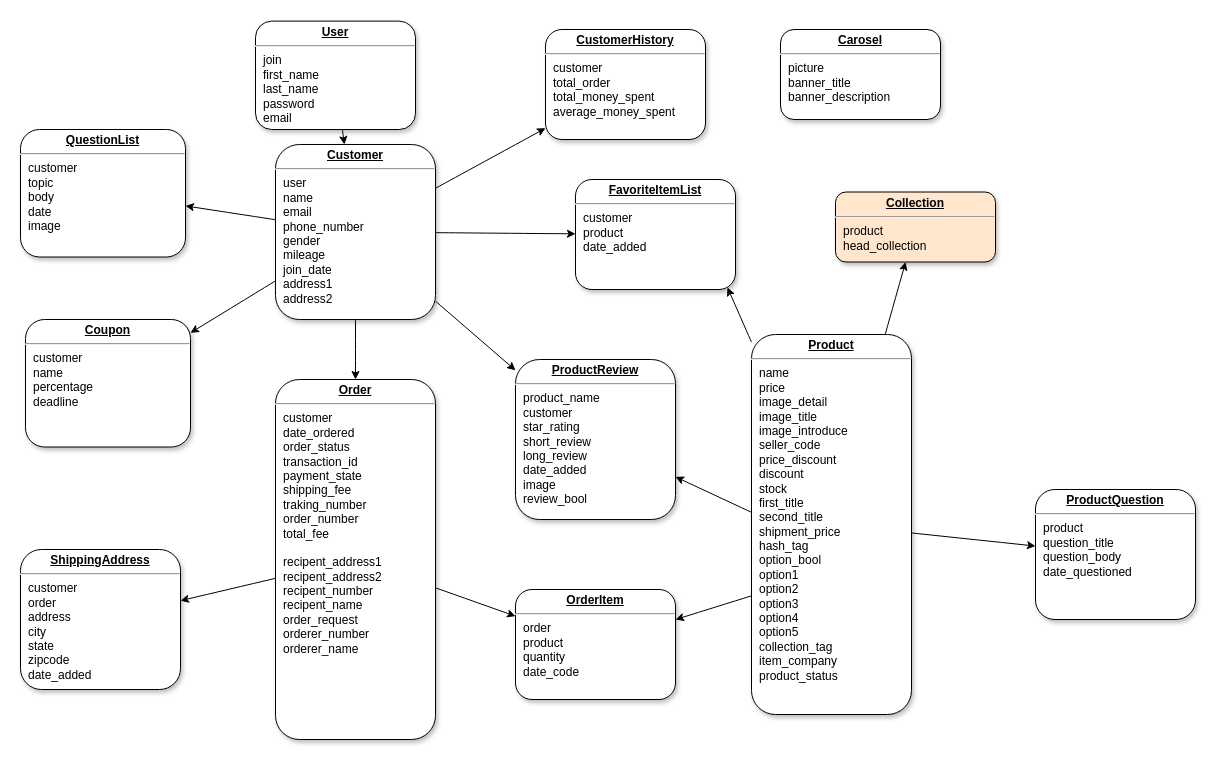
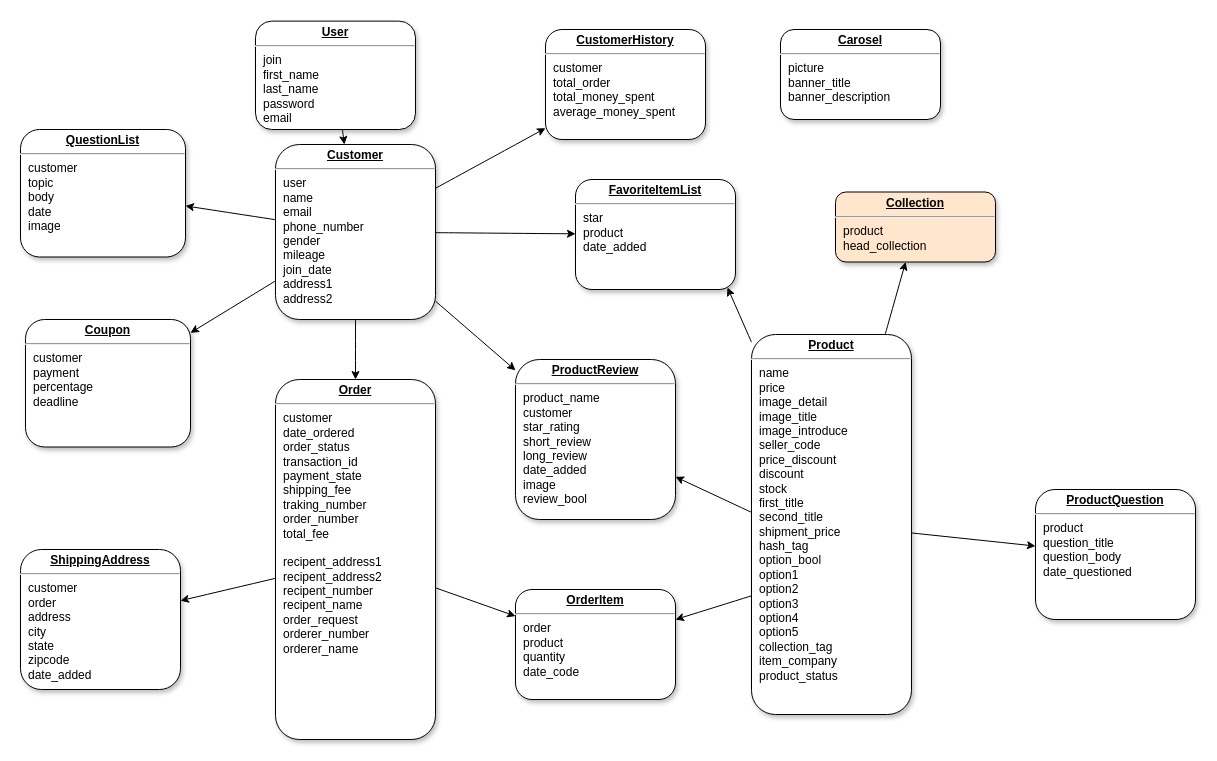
  <mxCell id="0" />
  <mxCell id="1" parent="0" />
  <mxCell id="2" value="&lt;p style=&quot;margin: 0px ; margin-top: 4px ; text-align: center ; text-decoration: underline&quot;&gt;&lt;b&gt;Order&lt;/b&gt;&lt;/p&gt;&lt;hr&gt;&lt;p style=&quot;margin: 0px ; margin-left: 8px&quot;&gt;customer&lt;/p&gt;&lt;p style=&quot;margin: 0px ; margin-left: 8px&quot;&gt;date_ordered&lt;/p&gt;&lt;p style=&quot;margin: 0px ; margin-left: 8px&quot;&gt;order_status&lt;/p&gt;&lt;p style=&quot;margin: 0px ; margin-left: 8px&quot;&gt;transaction_id&lt;/p&gt;&lt;p style=&quot;margin: 0px ; margin-left: 8px&quot;&gt;payment_state&lt;/p&gt;&lt;p style=&quot;margin: 0px ; margin-left: 8px&quot;&gt;shipping_fee&lt;/p&gt;&lt;p style=&quot;margin: 0px ; margin-left: 8px&quot;&gt;traking_number&lt;/p&gt;&lt;p style=&quot;margin: 0px ; margin-left: 8px&quot;&gt;order_number&lt;/p&gt;&lt;p style=&quot;margin: 0px ; margin-left: 8px&quot;&gt;total_fee&lt;br&gt;&lt;/p&gt;&lt;p style=&quot;margin: 0px ; margin-left: 8px&quot;&gt;&lt;br&gt;&lt;/p&gt;&lt;p style=&quot;margin: 0px ; margin-left: 8px&quot;&gt;recipent_address1&lt;/p&gt;&lt;p style=&quot;margin: 0px ; margin-left: 8px&quot;&gt;recipent_address2&lt;/p&gt;&lt;p style=&quot;margin: 0px ; margin-left: 8px&quot;&gt;recipent_number&lt;/p&gt;&lt;p style=&quot;margin: 0px ; margin-left: 8px&quot;&gt;recipent_name&lt;/p&gt;&lt;p style=&quot;margin: 0px ; margin-left: 8px&quot;&gt;order_request&lt;/p&gt;&lt;p style=&quot;margin: 0px ; margin-left: 8px&quot;&gt;orderer_number&lt;/p&gt;&lt;p style=&quot;margin: 0px ; margin-left: 8px&quot;&gt;orderer_name&lt;/p&gt;" style="verticalAlign=top;align=left;overflow=fill;fontSize=12;fontFamily=Helvetica;html=1;shadow=1;rounded=1;" parent="1" vertex="1"><mxGeometry x="275" y="379" width="160" height="360" as="geometry" /></mxCell>
  <mxCell id="3" value="&lt;p style=&quot;margin: 0px ; margin-top: 4px ; text-align: center ; text-decoration: underline&quot;&gt;&lt;strong&gt;OrderItem&lt;/strong&gt;&lt;/p&gt;&lt;hr&gt;&lt;p style=&quot;margin: 0px ; margin-left: 8px&quot;&gt;order&lt;/p&gt;&lt;p style=&quot;margin: 0px ; margin-left: 8px&quot;&gt;product&lt;/p&gt;&lt;p style=&quot;margin: 0px ; margin-left: 8px&quot;&gt;quantity&lt;/p&gt;&lt;p style=&quot;margin: 0px ; margin-left: 8px&quot;&gt;date_code&amp;nbsp;&lt;/p&gt;" style="verticalAlign=top;align=left;overflow=fill;fontSize=12;fontFamily=Helvetica;html=1;shadow=1;rounded=1;" parent="1" vertex="1"><mxGeometry x="515" y="589" width="160" height="110" as="geometry" /></mxCell>
  <mxCell id="4" value="&lt;p style=&quot;margin: 0px ; margin-top: 4px ; text-align: center ; text-decoration: underline&quot;&gt;&lt;strong&gt;Customer&lt;/strong&gt;&lt;/p&gt;&lt;hr&gt;&lt;p style=&quot;margin: 0px ; margin-left: 8px&quot;&gt;user&lt;/p&gt;&lt;p style=&quot;margin: 0px ; margin-left: 8px&quot;&gt;name&lt;/p&gt;&lt;p style=&quot;margin: 0px ; margin-left: 8px&quot;&gt;email&lt;/p&gt;&lt;p style=&quot;margin: 0px ; margin-left: 8px&quot;&gt;phone_number&lt;/p&gt;&lt;p style=&quot;margin: 0px ; margin-left: 8px&quot;&gt;gender&lt;/p&gt;&lt;p style=&quot;margin: 0px ; margin-left: 8px&quot;&gt;mileage&lt;/p&gt;&lt;p style=&quot;margin: 0px ; margin-left: 8px&quot;&gt;join_date&lt;/p&gt;&lt;p style=&quot;margin: 0px ; margin-left: 8px&quot;&gt;address1&lt;/p&gt;&lt;p style=&quot;margin: 0px ; margin-left: 8px&quot;&gt;address2&lt;/p&gt;" style="verticalAlign=top;align=left;overflow=fill;fontSize=12;fontFamily=Helvetica;html=1;shadow=1;rounded=1;" parent="1" vertex="1"><mxGeometry x="275" y="144" width="160" height="175" as="geometry" /></mxCell>
  <mxCell id="5" value="&lt;p style=&quot;margin: 0px ; margin-top: 4px ; text-align: center ; text-decoration: underline&quot;&gt;&lt;b&gt;ShippingAddress&lt;/b&gt;&lt;/p&gt;&lt;hr&gt;&lt;p style=&quot;margin: 0px ; margin-left: 8px&quot;&gt;customer&lt;/p&gt;&lt;p style=&quot;margin: 0px ; margin-left: 8px&quot;&gt;order&lt;/p&gt;&lt;p style=&quot;margin: 0px ; margin-left: 8px&quot;&gt;address&lt;/p&gt;&lt;p style=&quot;margin: 0px ; margin-left: 8px&quot;&gt;city&lt;/p&gt;&lt;p style=&quot;margin: 0px ; margin-left: 8px&quot;&gt;state&lt;/p&gt;&lt;p style=&quot;margin: 0px ; margin-left: 8px&quot;&gt;zipcode&lt;/p&gt;&lt;p style=&quot;margin: 0px ; margin-left: 8px&quot;&gt;date_added&lt;/p&gt;" style="verticalAlign=top;align=left;overflow=fill;fontSize=12;fontFamily=Helvetica;html=1;shadow=1;rounded=1;" parent="1" vertex="1"><mxGeometry x="20" y="549" width="160" height="140" as="geometry" /></mxCell>
  <mxCell id="6" value="&lt;p style=&quot;margin: 0px ; margin-top: 4px ; text-align: center ; text-decoration: underline&quot;&gt;&lt;b&gt;User&lt;/b&gt;&lt;/p&gt;&lt;hr&gt;&lt;p style=&quot;margin: 0px ; margin-left: 8px&quot;&gt;join&lt;/p&gt;&lt;p style=&quot;margin: 0px ; margin-left: 8px&quot;&gt;first_name&lt;/p&gt;&lt;p style=&quot;margin: 0px ; margin-left: 8px&quot;&gt;last_name&lt;/p&gt;&lt;p style=&quot;margin: 0px ; margin-left: 8px&quot;&gt;password&lt;/p&gt;&lt;p style=&quot;margin: 0px ; margin-left: 8px&quot;&gt;email&lt;/p&gt;" style="verticalAlign=top;align=left;overflow=fill;fontSize=12;fontFamily=Helvetica;html=1;shadow=1;rounded=1;" parent="1" vertex="1"><mxGeometry x="255" y="20.64" width="160" height="108.36" as="geometry" /></mxCell>
  <mxCell id="7" value="&lt;p style=&quot;margin: 0px ; margin-top: 4px ; text-align: center ; text-decoration: underline&quot;&gt;&lt;b&gt;CustomerHistory&lt;/b&gt;&lt;/p&gt;&lt;hr&gt;&lt;p style=&quot;margin: 0px ; margin-left: 8px&quot;&gt;customer&lt;/p&gt;&lt;p style=&quot;margin: 0px ; margin-left: 8px&quot;&gt;total_order&lt;br&gt;&lt;/p&gt;&lt;p style=&quot;margin: 0px ; margin-left: 8px&quot;&gt;total_money_spent&lt;/p&gt;&lt;p style=&quot;margin: 0px ; margin-left: 8px&quot;&gt;average_money_spent&lt;/p&gt;" style="verticalAlign=top;align=left;overflow=fill;fontSize=12;fontFamily=Helvetica;html=1;shadow=1;rounded=1;" parent="1" vertex="1"><mxGeometry x="545" y="29" width="160" height="110" as="geometry" /></mxCell>
  <mxCell id="8" value="" style="endArrow=classic;html=1;rounded=1;curved=1;" parent="1" source="2" target="5" edge="1"><mxGeometry width="50" height="50" relative="1" as="geometry"><mxPoint x="305" y="499" as="sourcePoint" /><mxPoint x="355" y="449" as="targetPoint" /><Array as="points" /></mxGeometry></mxCell>
  <mxCell id="9" value="" style="endArrow=classic;html=1;rounded=1;curved=1;exitX=0.013;exitY=0.686;exitDx=0;exitDy=0;exitPerimeter=0;" parent="1" source="27" target="3" edge="1"><mxGeometry width="50" height="50" relative="1" as="geometry"><mxPoint x="515" y="542.529" as="sourcePoint" /><mxPoint x="355" y="549" as="targetPoint" /></mxGeometry></mxCell>
  <mxCell id="10" value="" style="endArrow=classic;html=1;rounded=1;curved=1;" parent="1" source="2" target="3" edge="1"><mxGeometry width="50" height="50" relative="1" as="geometry"><mxPoint x="675" y="429" as="sourcePoint" /><mxPoint x="585" y="609" as="targetPoint" /></mxGeometry></mxCell>
  <mxCell id="11" value="&lt;p style=&quot;margin: 0px ; margin-top: 4px ; text-align: center ; text-decoration: underline&quot;&gt;&lt;b&gt;Collection&lt;/b&gt;&lt;/p&gt;&lt;hr&gt;&lt;p style=&quot;margin: 0px ; margin-left: 8px&quot;&gt;product&lt;/p&gt;&lt;p style=&quot;margin: 0px ; margin-left: 8px&quot;&gt;head_collection&lt;/p&gt;" style="verticalAlign=top;align=left;overflow=fill;fontSize=12;fontFamily=Helvetica;html=1;shadow=1;rounded=1;fillColor=#ffe6cc;" parent="1" vertex="1"><mxGeometry x="835" y="191.5" width="160" height="70" as="geometry" /></mxCell>
  <mxCell id="12" value="" style="endArrow=classic;html=1;rounded=1;curved=1;" parent="1" source="27" target="11" edge="1"><mxGeometry width="50" height="50" relative="1" as="geometry"><mxPoint x="674.36" y="350.12" as="sourcePoint" /><mxPoint x="375" y="719" as="targetPoint" /></mxGeometry></mxCell>
  <mxCell id="13" value="" style="endArrow=classic;html=1;rounded=1;curved=1;" parent="1" source="6" target="4" edge="1"><mxGeometry width="50" height="50" relative="1" as="geometry"><mxPoint x="475" y="429" as="sourcePoint" /><mxPoint x="525" y="379" as="targetPoint" /></mxGeometry></mxCell>
  <mxCell id="14" value="&lt;p style=&quot;margin: 0px ; margin-top: 4px ; text-align: center ; text-decoration: underline&quot;&gt;&lt;b&gt;ProductReview&lt;/b&gt;&lt;/p&gt;&lt;hr&gt;&lt;p style=&quot;margin: 0px ; margin-left: 8px&quot;&gt;product_name&lt;/p&gt;&lt;p style=&quot;margin: 0px ; margin-left: 8px&quot;&gt;customer&lt;/p&gt;&lt;p style=&quot;margin: 0px ; margin-left: 8px&quot;&gt;star_rating&lt;/p&gt;&lt;p style=&quot;margin: 0px ; margin-left: 8px&quot;&gt;short_review&lt;/p&gt;&lt;p style=&quot;margin: 0px ; margin-left: 8px&quot;&gt;long_review&lt;/p&gt;&lt;p style=&quot;margin: 0px ; margin-left: 8px&quot;&gt;date_added&lt;/p&gt;&lt;p style=&quot;margin: 0px ; margin-left: 8px&quot;&gt;image&lt;/p&gt;&lt;p style=&quot;margin: 0px ; margin-left: 8px&quot;&gt;review_bool&lt;/p&gt;" style="verticalAlign=top;align=left;overflow=fill;fontSize=12;fontFamily=Helvetica;html=1;shadow=1;rounded=1;" parent="1" vertex="1"><mxGeometry x="515" y="359" width="160" height="160" as="geometry" /></mxCell>
  <mxCell id="15" value="" style="endArrow=classic;html=1;rounded=1;curved=1;exitX=0;exitY=0.468;exitDx=0;exitDy=0;exitPerimeter=0;" parent="1" source="27" target="14" edge="1"><mxGeometry width="50" height="50" relative="1" as="geometry"><mxPoint x="675" y="455.902" as="sourcePoint" /><mxPoint x="525" y="379" as="targetPoint" /><Array as="points" /></mxGeometry></mxCell>
  <mxCell id="16" value="&lt;p style=&quot;margin: 0px ; margin-top: 4px ; text-align: center ; text-decoration: underline&quot;&gt;&lt;b&gt;ProductQuestion&lt;/b&gt;&lt;/p&gt;&lt;hr&gt;&lt;p style=&quot;margin: 0px ; margin-left: 8px&quot;&gt;product&lt;/p&gt;&lt;p style=&quot;margin: 0px ; margin-left: 8px&quot;&gt;question_title&lt;/p&gt;&lt;p style=&quot;margin: 0px ; margin-left: 8px&quot;&gt;question_body&lt;/p&gt;&lt;p style=&quot;margin: 0px ; margin-left: 8px&quot;&gt;date_questioned&lt;/p&gt;" style="verticalAlign=top;align=left;overflow=fill;fontSize=12;fontFamily=Helvetica;html=1;shadow=1;rounded=1;" parent="1" vertex="1"><mxGeometry x="1035" y="489" width="160" height="130" as="geometry" /></mxCell>
  <mxCell id="17" value="&lt;p style=&quot;margin: 0px ; margin-top: 4px ; text-align: center ; text-decoration: underline&quot;&gt;&lt;b&gt;QuestionList&lt;/b&gt;&lt;/p&gt;&lt;hr&gt;&lt;p style=&quot;margin: 0px ; margin-left: 8px&quot;&gt;customer&lt;/p&gt;&lt;p style=&quot;margin: 0px ; margin-left: 8px&quot;&gt;topic&lt;/p&gt;&lt;p style=&quot;margin: 0px ; margin-left: 8px&quot;&gt;body&lt;/p&gt;&lt;p style=&quot;margin: 0px ; margin-left: 8px&quot;&gt;date&lt;/p&gt;&lt;p style=&quot;margin: 0px ; margin-left: 8px&quot;&gt;image&lt;/p&gt;" style="verticalAlign=top;align=left;overflow=fill;fontSize=12;fontFamily=Helvetica;html=1;shadow=1;rounded=1;" parent="1" vertex="1"><mxGeometry x="20" y="129" width="165" height="127.5" as="geometry" /></mxCell>
  <mxCell id="18" value="" style="endArrow=classic;html=1;rounded=1;curved=1;" parent="1" source="4" target="17" edge="1"><mxGeometry width="50" height="50" relative="1" as="geometry"><mxPoint x="175" y="49" as="sourcePoint" /><mxPoint x="245" y="149" as="targetPoint" /><Array as="points" /></mxGeometry></mxCell>
- <mxCell id="19" value="&lt;p style=&quot;margin: 0px ; margin-top: 4px ; text-align: center ; text-decoration: underline&quot;&gt;&lt;b&gt;Coupon&lt;/b&gt;&lt;/p&gt;&lt;hr&gt;&lt;p style=&quot;margin: 0px ; margin-left: 8px&quot;&gt;customer&lt;br&gt;&lt;/p&gt;&lt;p style=&quot;margin: 0px ; margin-left: 8px&quot;&gt;name&lt;/p&gt;&lt;p style=&quot;margin: 0px ; margin-left: 8px&quot;&gt;percentage&lt;/p&gt;&lt;p style=&quot;margin: 0px ; margin-left: 8px&quot;&gt;deadline&lt;/p&gt;&lt;p style=&quot;margin: 0px ; margin-left: 8px&quot;&gt;&lt;br&gt;&lt;/p&gt;" style="verticalAlign=top;align=left;overflow=fill;fontSize=12;fontFamily=Helvetica;html=1;shadow=1;rounded=1;" parent="1" vertex="1"><mxGeometry x="25" y="319" width="165" height="127.5" as="geometry" /></mxCell>
+ <mxCell id="19" value="&lt;p style=&quot;margin: 0px ; margin-top: 4px ; text-align: center ; text-decoration: underline&quot;&gt;&lt;b&gt;Coupon&lt;/b&gt;&lt;/p&gt;&lt;hr&gt;&lt;p style=&quot;margin: 0px ; margin-left: 8px&quot;&gt;customer&lt;br&gt;&lt;/p&gt;&lt;p style=&quot;margin: 0px ; margin-left: 8px&quot;&gt;payment&lt;/p&gt;&lt;p style=&quot;margin: 0px ; margin-left: 8px&quot;&gt;percentage&lt;/p&gt;&lt;p style=&quot;margin: 0px ; margin-left: 8px&quot;&gt;deadline&lt;/p&gt;&lt;p style=&quot;margin: 0px ; margin-left: 8px&quot;&gt;&lt;br&gt;&lt;/p&gt;" style="verticalAlign=top;align=left;overflow=fill;fontSize=12;fontFamily=Helvetica;html=1;shadow=1;rounded=1;" parent="1" vertex="1"><mxGeometry x="25" y="319" width="165" height="127.5" as="geometry" /></mxCell>
  <mxCell id="20" value="" style="endArrow=classic;html=1;rounded=1;curved=1;" parent="1" source="4" target="19" edge="1"><mxGeometry width="50" height="50" relative="1" as="geometry"><mxPoint x="305" y="219" as="sourcePoint" /><mxPoint x="280" y="201.207" as="targetPoint" /><Array as="points" /></mxGeometry></mxCell>
  <mxCell id="21" value="" style="endArrow=classic;html=1;rounded=1;curved=1;" parent="1" source="4" target="7" edge="1"><mxGeometry width="50" height="50" relative="1" as="geometry"><mxPoint x="315" y="195.25" as="sourcePoint" /><mxPoint x="280" y="201.207" as="targetPoint" /><Array as="points" /></mxGeometry></mxCell>
- <mxCell id="22" value="&lt;p style=&quot;margin: 0px ; margin-top: 4px ; text-align: center ; text-decoration: underline&quot;&gt;&lt;b&gt;FavoriteItemList&lt;/b&gt;&lt;/p&gt;&lt;hr&gt;&lt;p style=&quot;margin: 0px ; margin-left: 8px&quot;&gt;customer&lt;br&gt;&lt;/p&gt;&lt;p style=&quot;margin: 0px ; margin-left: 8px&quot;&gt;&lt;span&gt;product&lt;/span&gt;&lt;/p&gt;&lt;p style=&quot;margin: 0px ; margin-left: 8px&quot;&gt;date_added&lt;/p&gt;&lt;p style=&quot;margin: 0px ; margin-left: 8px&quot;&gt;&lt;br&gt;&lt;/p&gt;" style="verticalAlign=top;align=left;overflow=fill;fontSize=12;fontFamily=Helvetica;html=1;shadow=1;rounded=1;" parent="1" vertex="1"><mxGeometry x="575" y="179" width="160" height="110" as="geometry" /></mxCell>
+ <mxCell id="22" value="&lt;p style=&quot;margin: 0px ; margin-top: 4px ; text-align: center ; text-decoration: underline&quot;&gt;&lt;b&gt;FavoriteItemList&lt;/b&gt;&lt;/p&gt;&lt;hr&gt;&lt;p style=&quot;margin: 0px ; margin-left: 8px&quot;&gt;star&lt;br&gt;&lt;/p&gt;&lt;p style=&quot;margin: 0px ; margin-left: 8px&quot;&gt;&lt;span&gt;product&lt;/span&gt;&lt;/p&gt;&lt;p style=&quot;margin: 0px ; margin-left: 8px&quot;&gt;date_added&lt;/p&gt;&lt;p style=&quot;margin: 0px ; margin-left: 8px&quot;&gt;&lt;br&gt;&lt;/p&gt;" style="verticalAlign=top;align=left;overflow=fill;fontSize=12;fontFamily=Helvetica;html=1;shadow=1;rounded=1;" parent="1" vertex="1"><mxGeometry x="575" y="179" width="160" height="110" as="geometry" /></mxCell>
  <mxCell id="23" value="" style="endArrow=classic;html=1;rounded=1;curved=1;entryX=0.95;entryY=0.982;entryDx=0;entryDy=0;entryPerimeter=0;" parent="1" source="27" target="22" edge="1"><mxGeometry width="50" height="50" relative="1" as="geometry"><mxPoint x="595" y="299" as="sourcePoint" /><mxPoint x="705" y="404" as="targetPoint" /></mxGeometry></mxCell>
  <mxCell id="24" value="" style="endArrow=classic;html=1;rounded=1;curved=1;" parent="1" source="4" target="22" edge="1"><mxGeometry width="50" height="50" relative="1" as="geometry"><mxPoint x="645" y="271.5" as="sourcePoint" /><mxPoint x="495" y="259" as="targetPoint" /></mxGeometry></mxCell>
  <mxCell id="25" value="" style="endArrow=classic;html=1;rounded=1;curved=1;startArrow=none;" parent="1" source="27" target="16" edge="1"><mxGeometry width="50" height="50" relative="1" as="geometry"><mxPoint x="675" y="526.161" as="sourcePoint" /><mxPoint x="696.6" y="426.64" as="targetPoint" /></mxGeometry></mxCell>
  <mxCell id="26" value="&lt;p style=&quot;margin: 0px ; margin-top: 4px ; text-align: center ; text-decoration: underline&quot;&gt;&lt;b&gt;Carosel&lt;/b&gt;&lt;/p&gt;&lt;hr&gt;&lt;p style=&quot;margin: 0px ; margin-left: 8px&quot;&gt;picture&lt;/p&gt;&lt;p style=&quot;margin: 0px ; margin-left: 8px&quot;&gt;banner_title&lt;/p&gt;&lt;p style=&quot;margin: 0px ; margin-left: 8px&quot;&gt;banner_description&lt;/p&gt;" style="verticalAlign=top;align=left;overflow=fill;fontSize=12;fontFamily=Helvetica;html=1;shadow=1;rounded=1;" parent="1" vertex="1"><mxGeometry x="780" y="29" width="160" height="90" as="geometry" /></mxCell>
  <mxCell id="27" value="&lt;p style=&quot;margin: 0px ; margin-top: 4px ; text-align: center ; text-decoration: underline&quot;&gt;&lt;strong&gt;Product&lt;/strong&gt;&lt;/p&gt;&lt;hr&gt;&lt;p style=&quot;margin: 0px ; margin-left: 8px&quot;&gt;name&lt;/p&gt;&lt;p style=&quot;margin: 0px ; margin-left: 8px&quot;&gt;price&lt;/p&gt;&lt;p style=&quot;margin: 0px ; margin-left: 8px&quot;&gt;&lt;span&gt;image_detail&lt;/span&gt;&lt;/p&gt;&lt;p style=&quot;margin: 0px ; margin-left: 8px&quot;&gt;&lt;span&gt;image_title&lt;/span&gt;&lt;/p&gt;&lt;p style=&quot;margin: 0px ; margin-left: 8px&quot;&gt;&lt;span&gt;image_introduce&lt;/span&gt;&lt;/p&gt;&lt;p style=&quot;margin: 0px ; margin-left: 8px&quot;&gt;seller_code&lt;span&gt;&lt;br&gt;&lt;/span&gt;&lt;/p&gt;&lt;p style=&quot;margin: 0px ; margin-left: 8px&quot;&gt;price_discount&lt;/p&gt;&lt;p style=&quot;margin: 0px ; margin-left: 8px&quot;&gt;discount&lt;/p&gt;&lt;p style=&quot;margin: 0px ; margin-left: 8px&quot;&gt;stock&lt;/p&gt;&lt;p style=&quot;margin: 0px ; margin-left: 8px&quot;&gt;first_title&lt;/p&gt;&lt;p style=&quot;margin: 0px ; margin-left: 8px&quot;&gt;second_title&lt;/p&gt;&lt;p style=&quot;margin: 0px ; margin-left: 8px&quot;&gt;shipment_price&lt;/p&gt;&lt;p style=&quot;margin: 0px ; margin-left: 8px&quot;&gt;hash_tag&lt;/p&gt;&lt;p style=&quot;margin: 0px ; margin-left: 8px&quot;&gt;option_bool&lt;/p&gt;&lt;p style=&quot;margin: 0px ; margin-left: 8px&quot;&gt;option1&lt;/p&gt;&lt;p style=&quot;margin: 0px ; margin-left: 8px&quot;&gt;option2&lt;/p&gt;&lt;p style=&quot;margin: 0px ; margin-left: 8px&quot;&gt;option3&lt;/p&gt;&lt;p style=&quot;margin: 0px ; margin-left: 8px&quot;&gt;option4&lt;/p&gt;&lt;p style=&quot;margin: 0px ; margin-left: 8px&quot;&gt;option5&lt;/p&gt;&lt;p style=&quot;margin: 0px ; margin-left: 8px&quot;&gt;collection_tag&lt;/p&gt;&lt;p style=&quot;margin: 0px ; margin-left: 8px&quot;&gt;item_company&lt;br&gt;&lt;/p&gt;&lt;p style=&quot;margin: 0px ; margin-left: 8px&quot;&gt;product_status&lt;/p&gt;&lt;p style=&quot;margin: 0px ; margin-left: 8px&quot;&gt;&lt;br&gt;&lt;/p&gt;" style="verticalAlign=top;align=left;overflow=fill;fontSize=12;fontFamily=Helvetica;html=1;shadow=1;rounded=1;" parent="1" vertex="1"><mxGeometry x="751" y="334" width="160" height="380" as="geometry" /></mxCell>
  <mxCell id="28" value="" style="endArrow=classic;html=1;rounded=1;curved=1;" parent="1" source="4" target="14" edge="1"><mxGeometry width="50" height="50" relative="1" as="geometry"><mxPoint x="685" y="465.902" as="sourcePoint" /><mxPoint x="575" y="499" as="targetPoint" /><Array as="points" /></mxGeometry></mxCell>
  <mxCell id="29" value="" style="endArrow=classic;html=1;rounded=1;curved=1;" parent="1" source="4" target="2" edge="1"><mxGeometry width="50" height="50" relative="1" as="geometry"><mxPoint x="445" y="304.833" as="sourcePoint" /><mxPoint x="585" y="415.667" as="targetPoint" /><Array as="points" /></mxGeometry></mxCell>
